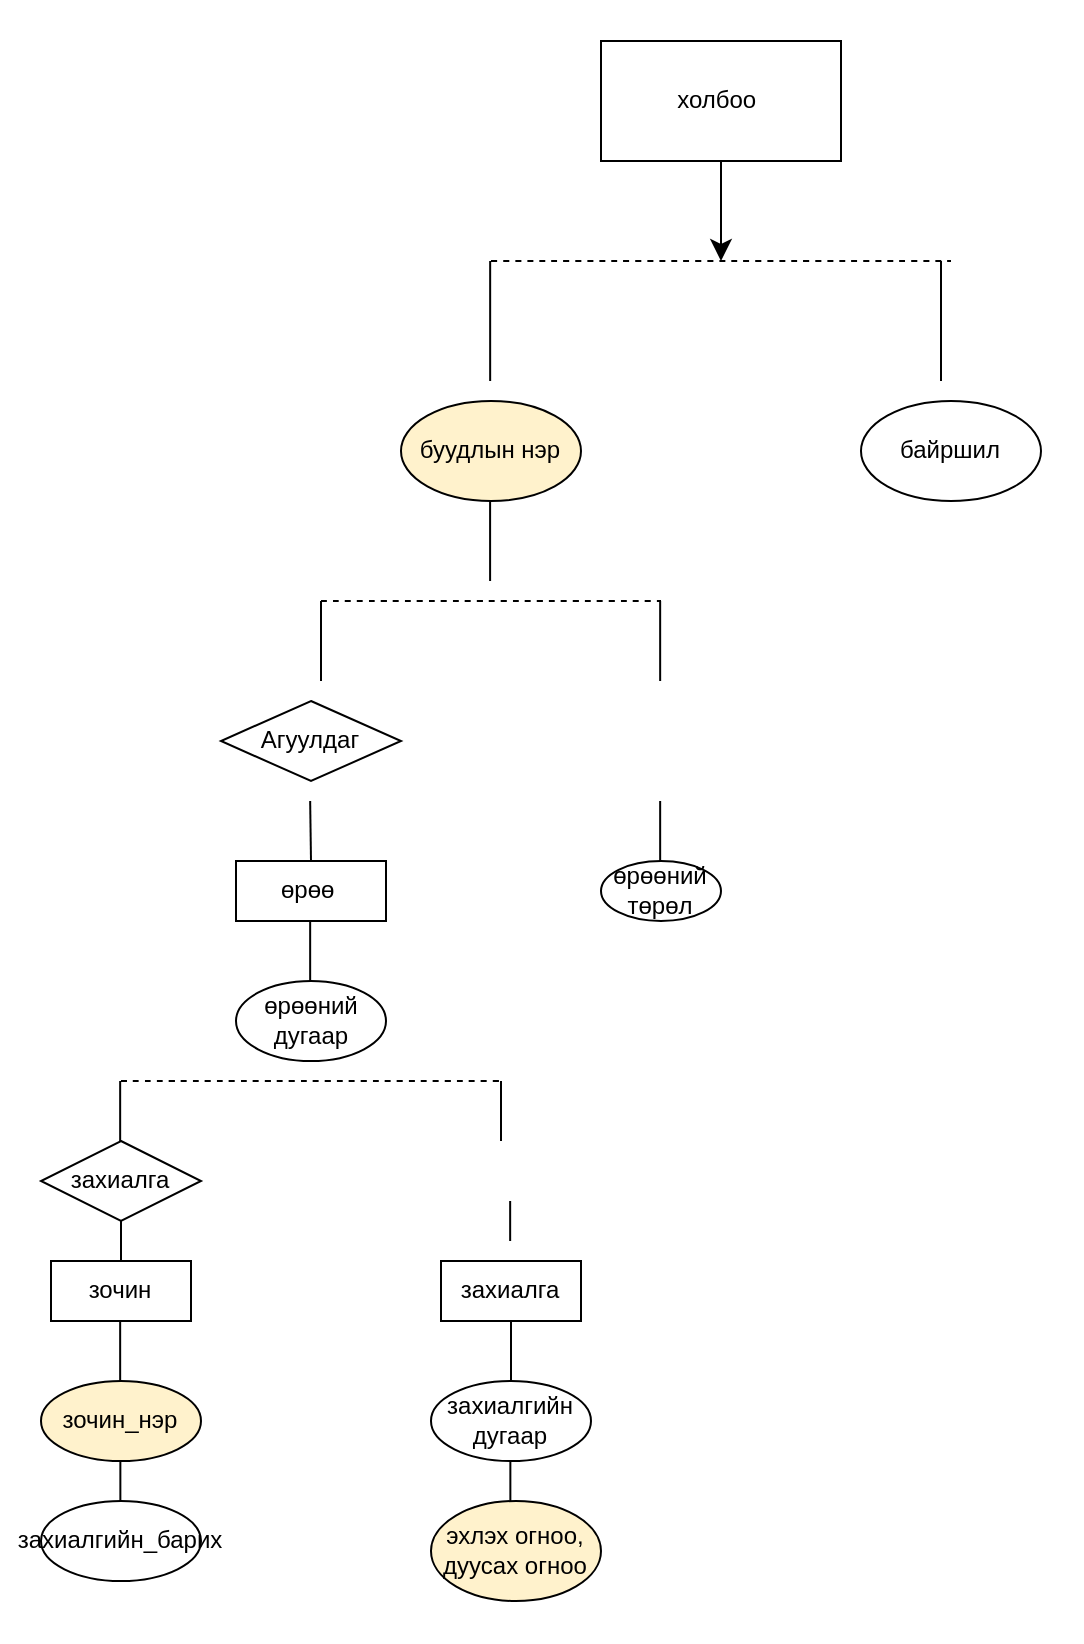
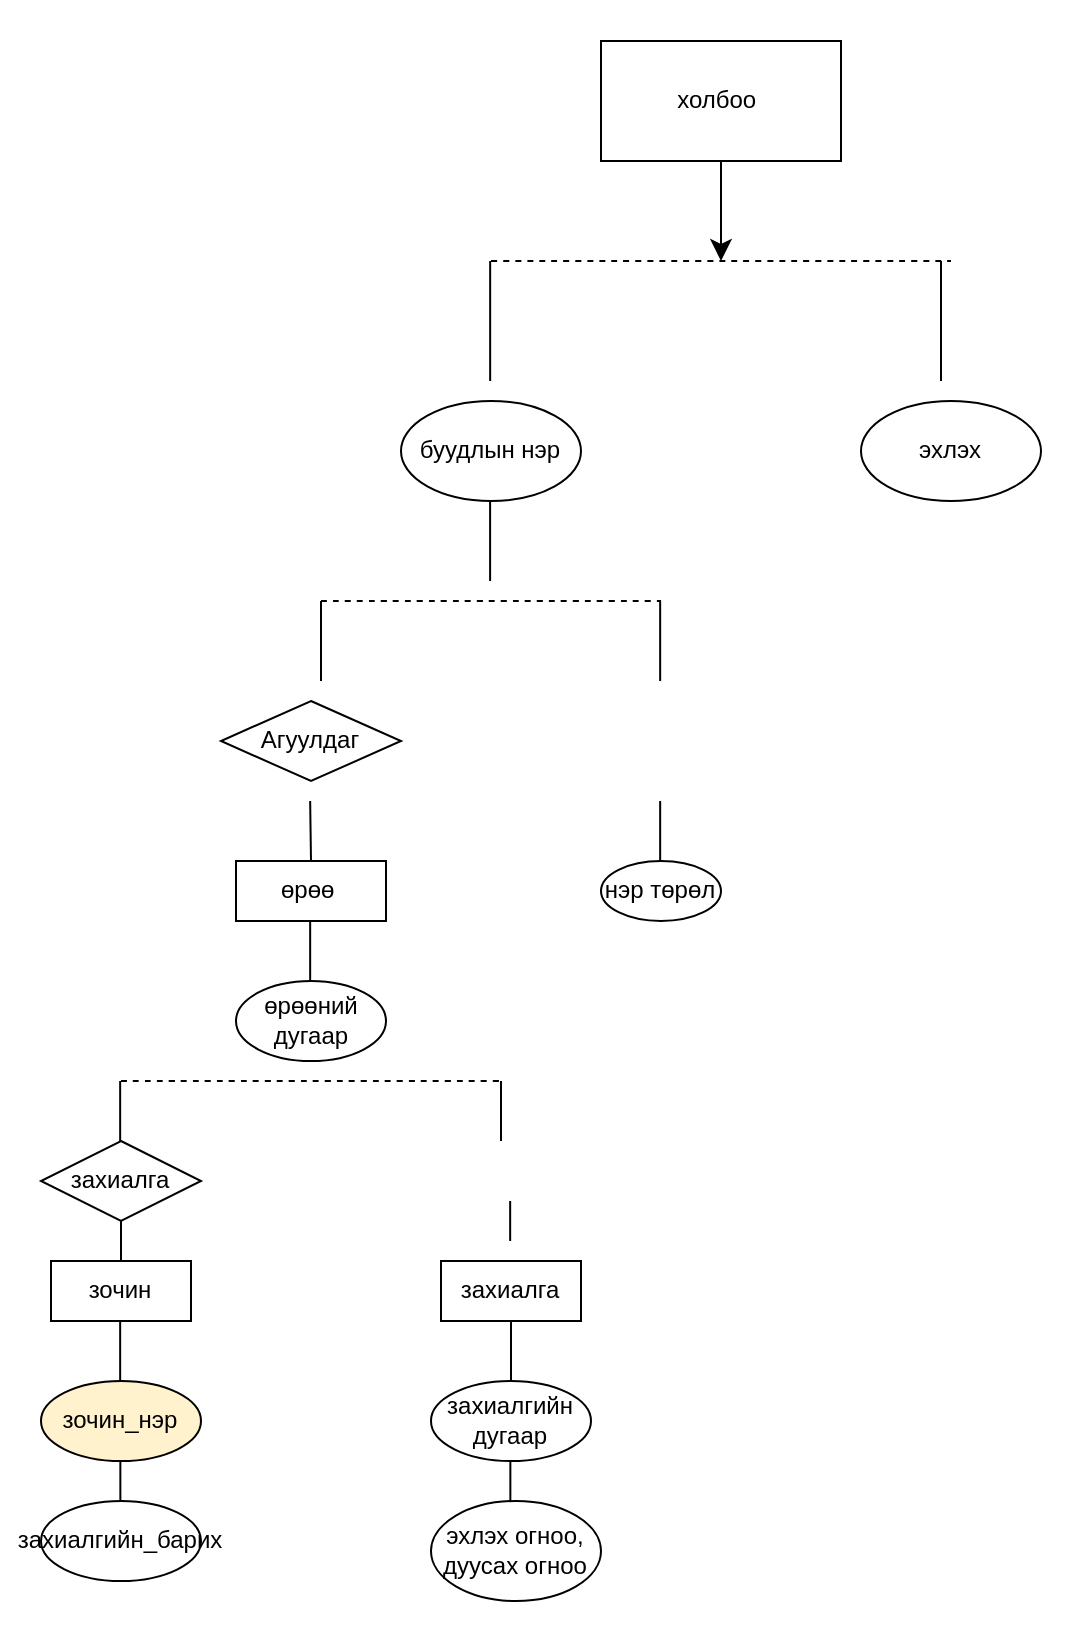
  <mxCell id="0" />
  <mxCell id="1" parent="0" />
  <mxCell id="2" value="холбоо&amp;nbsp;" style="rounded=0;whiteSpace=wrap;html=1;" vertex="1" parent="1"><mxGeometry x="300" y="20" width="120" height="60" as="geometry" /></mxCell>
  <mxCell id="3" value="" style="endArrow=none;dashed=1;html=1;rounded=0;fontSize=12;startSize=8;endSize=8;curved=1;" edge="1" parent="1"><mxGeometry width="50" height="50" relative="1" as="geometry"><mxPoint x="245" y="130" as="sourcePoint" /><mxPoint x="475" y="130" as="targetPoint" /><Array as="points"><mxPoint x="385" y="130" /></Array></mxGeometry></mxCell>
  <mxCell id="4" value="" style="endArrow=none;html=1;rounded=0;fontSize=12;startSize=8;endSize=8;curved=1;" edge="1" parent="1"><mxGeometry width="50" height="50" relative="1" as="geometry"><mxPoint x="244.58" y="190" as="sourcePoint" /><mxPoint x="244.58" y="130" as="targetPoint" /><Array as="points"><mxPoint x="244.58" y="160" /></Array></mxGeometry></mxCell>
  <mxCell id="5" value="" style="endArrow=none;html=1;rounded=0;fontSize=12;startSize=8;endSize=8;curved=1;" edge="1" parent="1"><mxGeometry width="50" height="50" relative="1" as="geometry"><mxPoint x="470" y="190" as="sourcePoint" /><mxPoint x="470" y="130" as="targetPoint" /></mxGeometry></mxCell>
- <mxCell id="6" value="буудлын нэр" style="ellipse;whiteSpace=wrap;html=1;fillColor=#fff2cc;" vertex="1" parent="1"><mxGeometry x="200" y="200" width="90" height="50" as="geometry" /></mxCell>
- <mxCell id="7" value="байршил" style="ellipse;whiteSpace=wrap;html=1;" vertex="1" parent="1"><mxGeometry x="430" y="200" width="90" height="50" as="geometry" /></mxCell>
+ <mxCell id="6" value="буудлын нэр" style="ellipse;whiteSpace=wrap;html=1;" vertex="1" parent="1"><mxGeometry x="200" y="200" width="90" height="50" as="geometry" /></mxCell>
+ <mxCell id="7" value="эхлэх" style="ellipse;whiteSpace=wrap;html=1;" vertex="1" parent="1"><mxGeometry x="430" y="200" width="90" height="50" as="geometry" /></mxCell>
  <mxCell id="8" value="" style="endArrow=none;html=1;rounded=0;fontSize=12;startSize=8;endSize=8;curved=1;" edge="1" parent="1"><mxGeometry width="50" height="50" relative="1" as="geometry"><mxPoint x="244.55" y="290" as="sourcePoint" /><mxPoint x="244.55" y="250" as="targetPoint" /></mxGeometry></mxCell>
  <mxCell id="9" value="" style="endArrow=none;html=1;rounded=0;fontSize=12;startSize=8;endSize=8;curved=1;" edge="1" parent="1"><mxGeometry width="50" height="50" relative="1" as="geometry"><mxPoint x="329.58" y="340" as="sourcePoint" /><mxPoint x="329.58" y="300" as="targetPoint" /></mxGeometry></mxCell>
  <mxCell id="10" value="" style="endArrow=none;dashed=1;html=1;rounded=0;fontSize=12;startSize=8;endSize=8;curved=1;" edge="1" parent="1"><mxGeometry width="50" height="50" relative="1" as="geometry"><mxPoint x="160" y="300" as="sourcePoint" /><mxPoint x="330" y="300" as="targetPoint" /></mxGeometry></mxCell>
  <mxCell id="11" value="" style="endArrow=none;html=1;rounded=0;fontSize=12;startSize=8;endSize=8;curved=1;" edge="1" parent="1"><mxGeometry width="50" height="50" relative="1" as="geometry"><mxPoint x="160" y="340" as="sourcePoint" /><mxPoint x="160" y="300" as="targetPoint" /></mxGeometry></mxCell>
  <mxCell id="12" value="Агуулдаг" style="rhombus;whiteSpace=wrap;html=1;" vertex="1" parent="1"><mxGeometry x="110" y="350" width="90" height="40" as="geometry" /></mxCell>
  <mxCell id="13" value="" style="endArrow=none;html=1;rounded=0;fontSize=12;startSize=8;endSize=8;curved=1;" edge="1" parent="1"><mxGeometry width="50" height="50" relative="1" as="geometry"><mxPoint x="155" y="430" as="sourcePoint" /><mxPoint x="154.58" y="400" as="targetPoint" /></mxGeometry></mxCell>
  <mxCell id="14" value="өрөө&amp;nbsp;" style="rounded=0;whiteSpace=wrap;html=1;" vertex="1" parent="1"><mxGeometry x="117.5" y="430" width="75" height="30" as="geometry" /></mxCell>
  <mxCell id="15" value="" style="endArrow=none;html=1;rounded=0;fontSize=12;startSize=8;endSize=8;curved=1;" edge="1" parent="1"><mxGeometry width="50" height="50" relative="1" as="geometry"><mxPoint x="154.58" y="490" as="sourcePoint" /><mxPoint x="154.58" y="460" as="targetPoint" /></mxGeometry></mxCell>
  <mxCell id="16" value="өрөөний дугаар" style="ellipse;whiteSpace=wrap;html=1;" vertex="1" parent="1"><mxGeometry x="117.5" y="490" width="75" height="40" as="geometry" /></mxCell>
- <mxCell id="17" value="өрөөний төрөл" style="ellipse;whiteSpace=wrap;html=1;" vertex="1" parent="1"><mxGeometry x="300" y="430" width="60" height="30" as="geometry" /></mxCell>
+ <mxCell id="17" value="нэр төрөл" style="ellipse;whiteSpace=wrap;html=1;" vertex="1" parent="1"><mxGeometry x="300" y="430" width="60" height="30" as="geometry" /></mxCell>
  <mxCell id="18" value="" style="endArrow=none;html=1;rounded=0;fontSize=12;startSize=8;endSize=8;curved=1;" edge="1" parent="1"><mxGeometry width="50" height="50" relative="1" as="geometry"><mxPoint x="329.58" y="430" as="sourcePoint" /><mxPoint x="329.58" y="400" as="targetPoint" /><Array as="points"><mxPoint x="330" y="430" /></Array></mxGeometry></mxCell>
  <mxCell id="19" value="" style="endArrow=none;dashed=1;html=1;rounded=0;fontSize=12;startSize=8;endSize=8;curved=1;" edge="1" parent="1"><mxGeometry width="50" height="50" relative="1" as="geometry"><mxPoint x="60" y="540" as="sourcePoint" /><mxPoint x="250" y="540" as="targetPoint" /></mxGeometry></mxCell>
  <mxCell id="20" value="" style="endArrow=none;html=1;rounded=0;fontSize=12;startSize=8;endSize=8;curved=1;" edge="1" parent="1"><mxGeometry width="50" height="50" relative="1" as="geometry"><mxPoint x="59.58" y="570" as="sourcePoint" /><mxPoint x="59.58" y="540" as="targetPoint" /></mxGeometry></mxCell>
  <mxCell id="21" value="" style="endArrow=none;html=1;rounded=0;fontSize=12;startSize=8;endSize=8;curved=1;" edge="1" parent="1"><mxGeometry width="50" height="50" relative="1" as="geometry"><mxPoint x="250" y="570" as="sourcePoint" /><mxPoint x="250" y="540" as="targetPoint" /><Array as="points"><mxPoint x="250" y="560" /></Array></mxGeometry></mxCell>
  <mxCell id="22" value="захиалга" style="rhombus;whiteSpace=wrap;html=1;" vertex="1" parent="1"><mxGeometry x="20" y="570" width="80" height="40" as="geometry" /></mxCell>
  <mxCell id="23" value="" style="endArrow=classic;html=1;rounded=0;fontSize=12;startSize=8;endSize=8;curved=1;" edge="1" parent="1"><mxGeometry width="50" height="50" relative="1" as="geometry"><mxPoint x="360" y="80" as="sourcePoint" /><mxPoint x="360" y="130" as="targetPoint" /></mxGeometry></mxCell>
  <mxCell id="24" value="" style="endArrow=none;html=1;rounded=0;fontSize=12;startSize=8;endSize=8;curved=1;" edge="1" parent="1"><mxGeometry width="50" height="50" relative="1" as="geometry"><mxPoint x="60" y="630" as="sourcePoint" /><mxPoint x="60" y="610" as="targetPoint" /></mxGeometry></mxCell>
  <mxCell id="25" value="зочин" style="rounded=0;whiteSpace=wrap;html=1;" vertex="1" parent="1"><mxGeometry x="25" y="630" width="70" height="30" as="geometry" /></mxCell>
  <mxCell id="26" value="захиалга" style="rounded=0;whiteSpace=wrap;html=1;" vertex="1" parent="1"><mxGeometry x="220" y="630" width="70" height="30" as="geometry" /></mxCell>
  <mxCell id="27" value="" style="endArrow=none;html=1;rounded=0;fontSize=12;startSize=8;endSize=8;curved=1;" edge="1" parent="1"><mxGeometry width="50" height="50" relative="1" as="geometry"><mxPoint x="254.58" y="620" as="sourcePoint" /><mxPoint x="254.58" y="600" as="targetPoint" /></mxGeometry></mxCell>
  <mxCell id="28" value="зочин_нэр" style="ellipse;whiteSpace=wrap;html=1;fillColor=#fff2cc;" vertex="1" parent="1"><mxGeometry x="20" y="690" width="80" height="40" as="geometry" /></mxCell>
  <mxCell id="29" value="" style="endArrow=none;html=1;rounded=0;fontSize=12;startSize=8;endSize=8;curved=1;" edge="1" parent="1"><mxGeometry width="50" height="50" relative="1" as="geometry"><mxPoint x="59.58" y="690" as="sourcePoint" /><mxPoint x="59.58" y="660" as="targetPoint" /></mxGeometry></mxCell>
  <mxCell id="30" value="" style="endArrow=none;html=1;rounded=0;fontSize=12;startSize=8;endSize=8;curved=1;entryX=0.5;entryY=1;entryDx=0;entryDy=0;" edge="1" parent="1" target="26"><mxGeometry width="50" height="50" relative="1" as="geometry"><mxPoint x="255" y="690" as="sourcePoint" /><mxPoint x="260" y="670" as="targetPoint" /></mxGeometry></mxCell>
  <mxCell id="31" value="захиалгийн дугаар" style="ellipse;whiteSpace=wrap;html=1;" vertex="1" parent="1"><mxGeometry x="215" y="690" width="80" height="40" as="geometry" /></mxCell>
  <mxCell id="32" value="" style="endArrow=none;html=1;rounded=0;fontSize=12;startSize=8;endSize=8;curved=1;" edge="1" parent="1"><mxGeometry width="50" height="50" relative="1" as="geometry"><mxPoint x="59.68" y="750" as="sourcePoint" /><mxPoint x="59.68" y="730" as="targetPoint" /></mxGeometry></mxCell>
  <mxCell id="33" value="" style="endArrow=none;html=1;rounded=0;fontSize=12;startSize=8;endSize=8;curved=1;" edge="1" parent="1"><mxGeometry width="50" height="50" relative="1" as="geometry"><mxPoint x="254.68" y="750" as="sourcePoint" /><mxPoint x="254.68" y="730" as="targetPoint" /></mxGeometry></mxCell>
  <mxCell id="34" value="захиалгийн_барих" style="ellipse;whiteSpace=wrap;html=1;" vertex="1" parent="1"><mxGeometry x="20" y="750" width="80" height="40" as="geometry" /></mxCell>
- <mxCell id="35" value="эхлэх огноо,&lt;div&gt;дуусах огноо&lt;/div&gt;" style="ellipse;whiteSpace=wrap;html=1;fillColor=#fff2cc;" vertex="1" parent="1"><mxGeometry x="215" y="750" width="85" height="50" as="geometry" /></mxCell>
+ <mxCell id="35" value="эхлэх огноо,&lt;div&gt;дуусах огноо&lt;/div&gt;" style="ellipse;whiteSpace=wrap;html=1;" vertex="1" parent="1"><mxGeometry x="215" y="750" width="85" height="50" as="geometry" /></mxCell>
